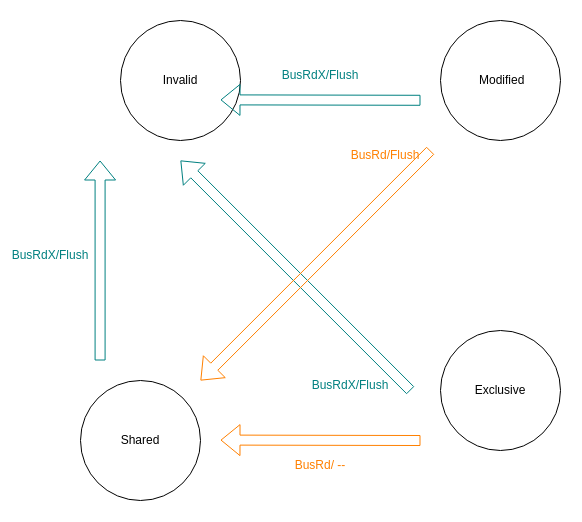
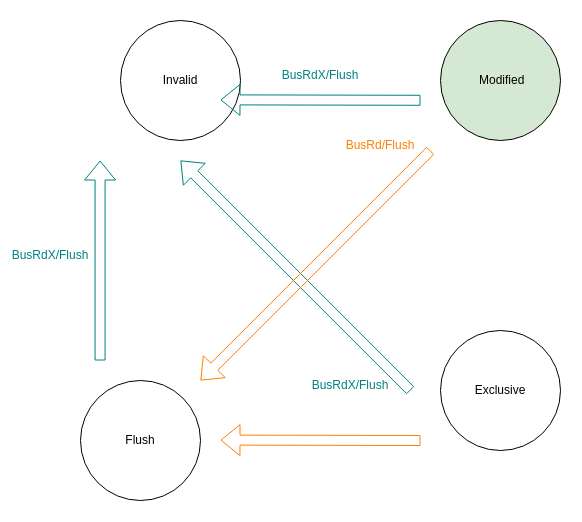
  <mxCell id="0" />
  <mxCell id="1" parent="0" />
  <mxCell id="2" value="Invalid" style="ellipse;whiteSpace=wrap;html=1;aspect=fixed;" vertex="1" parent="1"><mxGeometry x="120" y="20" width="120" height="120" as="geometry" /></mxCell>
- <mxCell id="3" value="Shared" style="ellipse;whiteSpace=wrap;html=1;aspect=fixed;" vertex="1" parent="1"><mxGeometry x="80" y="380" width="120" height="120" as="geometry" /></mxCell>
+ <mxCell id="3" value="Flush" style="ellipse;whiteSpace=wrap;html=1;aspect=fixed;" vertex="1" parent="1"><mxGeometry x="80" y="380" width="120" height="120" as="geometry" /></mxCell>
  <mxCell id="4" value="Exclusive" style="ellipse;whiteSpace=wrap;html=1;aspect=fixed;" vertex="1" parent="1"><mxGeometry x="440" y="330" width="120" height="120" as="geometry" /></mxCell>
- <mxCell id="5" value="&amp;nbsp;Modified" style="ellipse;whiteSpace=wrap;html=1;aspect=fixed;" vertex="1" parent="1"><mxGeometry x="440" y="20" width="120" height="120" as="geometry" /></mxCell>
+ <mxCell id="5" value="&amp;nbsp;Modified" style="ellipse;whiteSpace=wrap;html=1;aspect=fixed;fillColor=#d5e8d4;" vertex="1" parent="1"><mxGeometry x="440" y="20" width="120" height="120" as="geometry" /></mxCell>
  <mxCell id="6" value="" style="shape=flexArrow;endArrow=classic;html=1;rounded=0;strokeColor=#008080;fontColor=#008080;" edge="1" parent="1"><mxGeometry width="50" height="50" relative="1" as="geometry"><mxPoint x="420" y="99.79" as="sourcePoint" /><mxPoint x="220" y="99.37" as="targetPoint" /></mxGeometry></mxCell>
  <mxCell id="7" value="" style="shape=flexArrow;endArrow=classic;html=1;rounded=0;strokeColor=#008080;fontColor=#008080;" edge="1" parent="1"><mxGeometry width="50" height="50" relative="1" as="geometry"><mxPoint x="410" y="390" as="sourcePoint" /><mxPoint x="180" y="160" as="targetPoint" /></mxGeometry></mxCell>
  <mxCell id="8" value="" style="shape=flexArrow;endArrow=classic;html=1;rounded=0;strokeColor=#008080;fontColor=#008080;" edge="1" parent="1"><mxGeometry width="50" height="50" relative="1" as="geometry"><mxPoint x="99.58" y="360" as="sourcePoint" /><mxPoint x="99.58" y="160" as="targetPoint" /></mxGeometry></mxCell>
- <mxCell id="9" value="BusRd/ --" style="text;html=1;strokeColor=none;fillColor=none;align=center;verticalAlign=middle;whiteSpace=wrap;rounded=0;fontColor=#ff8000;" vertex="1" parent="1"><mxGeometry x="290" y="450" width="60" height="30" as="geometry" /></mxCell>
  <mxCell id="10" value="BusRdX/Flush" style="text;html=1;strokeColor=none;fillColor=none;align=center;verticalAlign=middle;whiteSpace=wrap;rounded=0;fontColor=#008080;" vertex="1" parent="1"><mxGeometry x="20" y="240" width="60" height="30" as="geometry" /></mxCell>
  <mxCell id="11" value="BusRdX/Flush" style="text;html=1;strokeColor=none;fillColor=none;align=center;verticalAlign=middle;whiteSpace=wrap;rounded=0;fontColor=#008080;" vertex="1" parent="1"><mxGeometry x="290" y="59.79" width="60" height="30" as="geometry" /></mxCell>
  <mxCell id="12" value="" style="shape=flexArrow;endArrow=classic;html=1;rounded=0;strokeColor=#ff8000;fontColor=#ff8000;" edge="1" parent="1"><mxGeometry width="50" height="50" relative="1" as="geometry"><mxPoint x="420" y="440" as="sourcePoint" /><mxPoint x="220" y="439.58" as="targetPoint" /></mxGeometry></mxCell>
  <mxCell id="13" value="BusRdX/Flush" style="text;html=1;strokeColor=none;fillColor=none;align=center;verticalAlign=middle;whiteSpace=wrap;rounded=0;fontColor=#008080;" vertex="1" parent="1"><mxGeometry x="320" y="370" width="60" height="30" as="geometry" /></mxCell>
  <mxCell id="14" value="" style="shape=flexArrow;endArrow=classic;html=1;rounded=0;strokeColor=#ff8000;fontColor=#ff8000;" edge="1" parent="1"><mxGeometry width="50" height="50" relative="1" as="geometry"><mxPoint x="430" y="150" as="sourcePoint" /><mxPoint x="200" y="380" as="targetPoint" /></mxGeometry></mxCell>
- <mxCell id="15" value="BusRd/Flush" style="text;html=1;strokeColor=none;fillColor=none;align=center;verticalAlign=middle;whiteSpace=wrap;rounded=0;fontColor=#ff8000;" vertex="1" parent="1"><mxGeometry x="355" y="140" width="60" height="30" as="geometry" /></mxCell>
+ <mxCell id="15" value="BusRd/Flush" style="text;html=1;strokeColor=none;fillColor=none;align=center;verticalAlign=middle;whiteSpace=wrap;rounded=0;fontColor=#ff8000;" vertex="1" parent="1"><mxGeometry x="350" y="130" width="60" height="30" as="geometry" /></mxCell>
